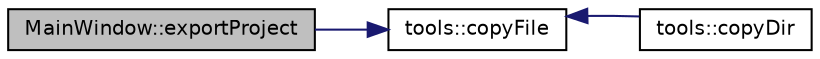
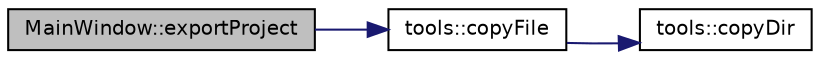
  digraph {
    rankdir=LR
    node [color=black fillcolor=white fontname=Helvetica fontsize=10 shape=record style=filled]
    edge [color=midnightblue fontname=Helvetica fontsize=10 labelfontname=Helvetica labelfontsize=10 style=solid]
    n1 [fillcolor=grey75 fontcolor=black height=0.2 label="MainWindow::exportProject" width=0.4]
    n2 [height=0.2 label="tools::copyFile" width=0.4]
    n3 [height=0.2 label="tools::copyDir" width=0.4]
    n1 -> n2
-   n3 -> n2
+   n2 -> n3
  }
